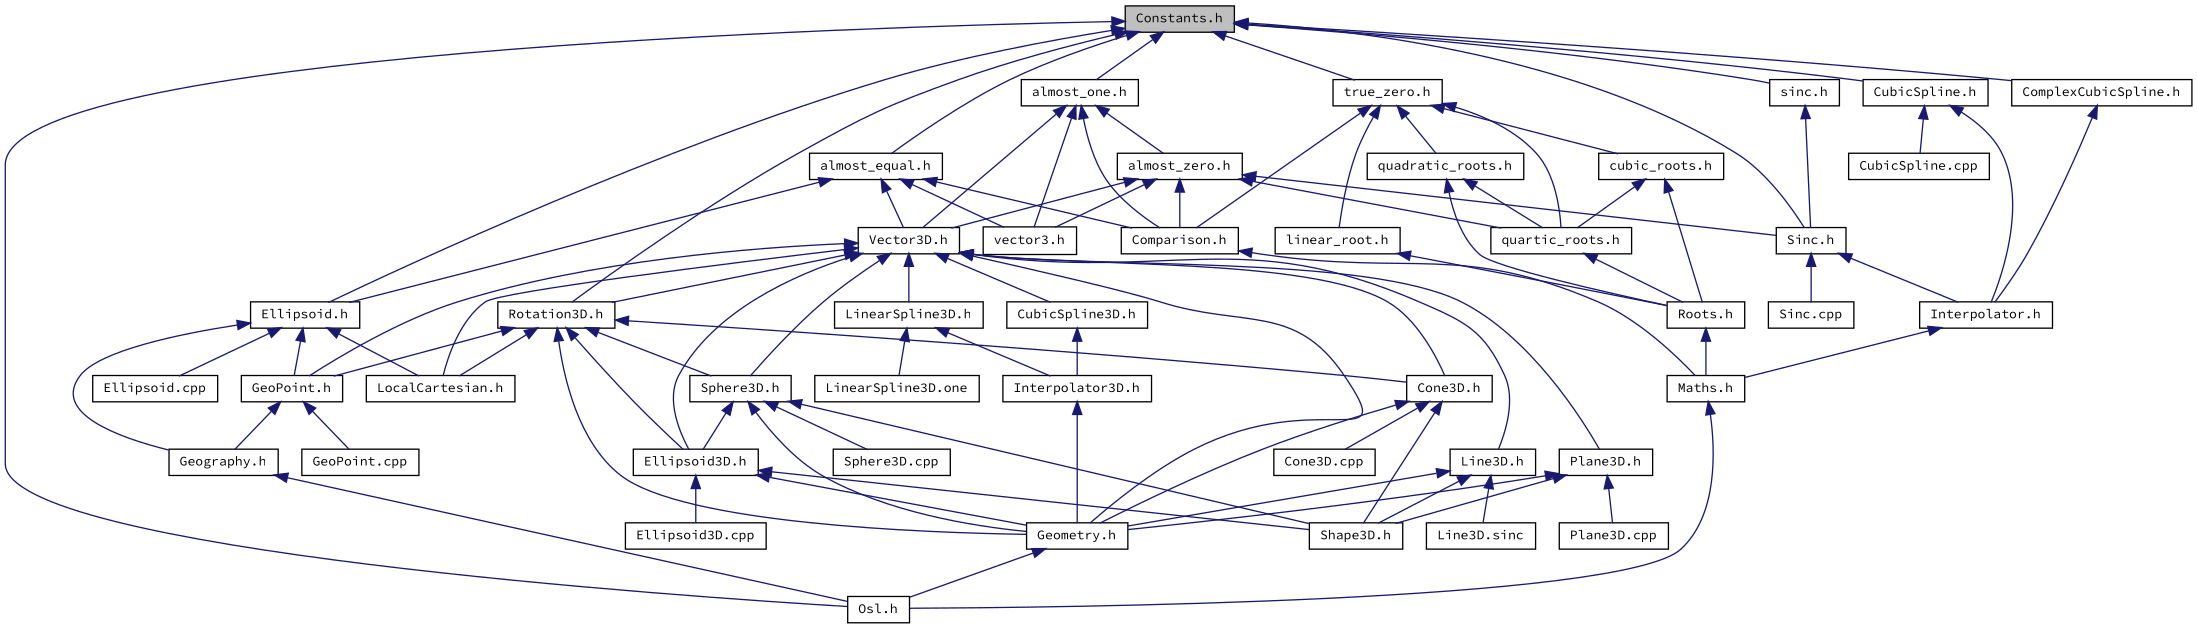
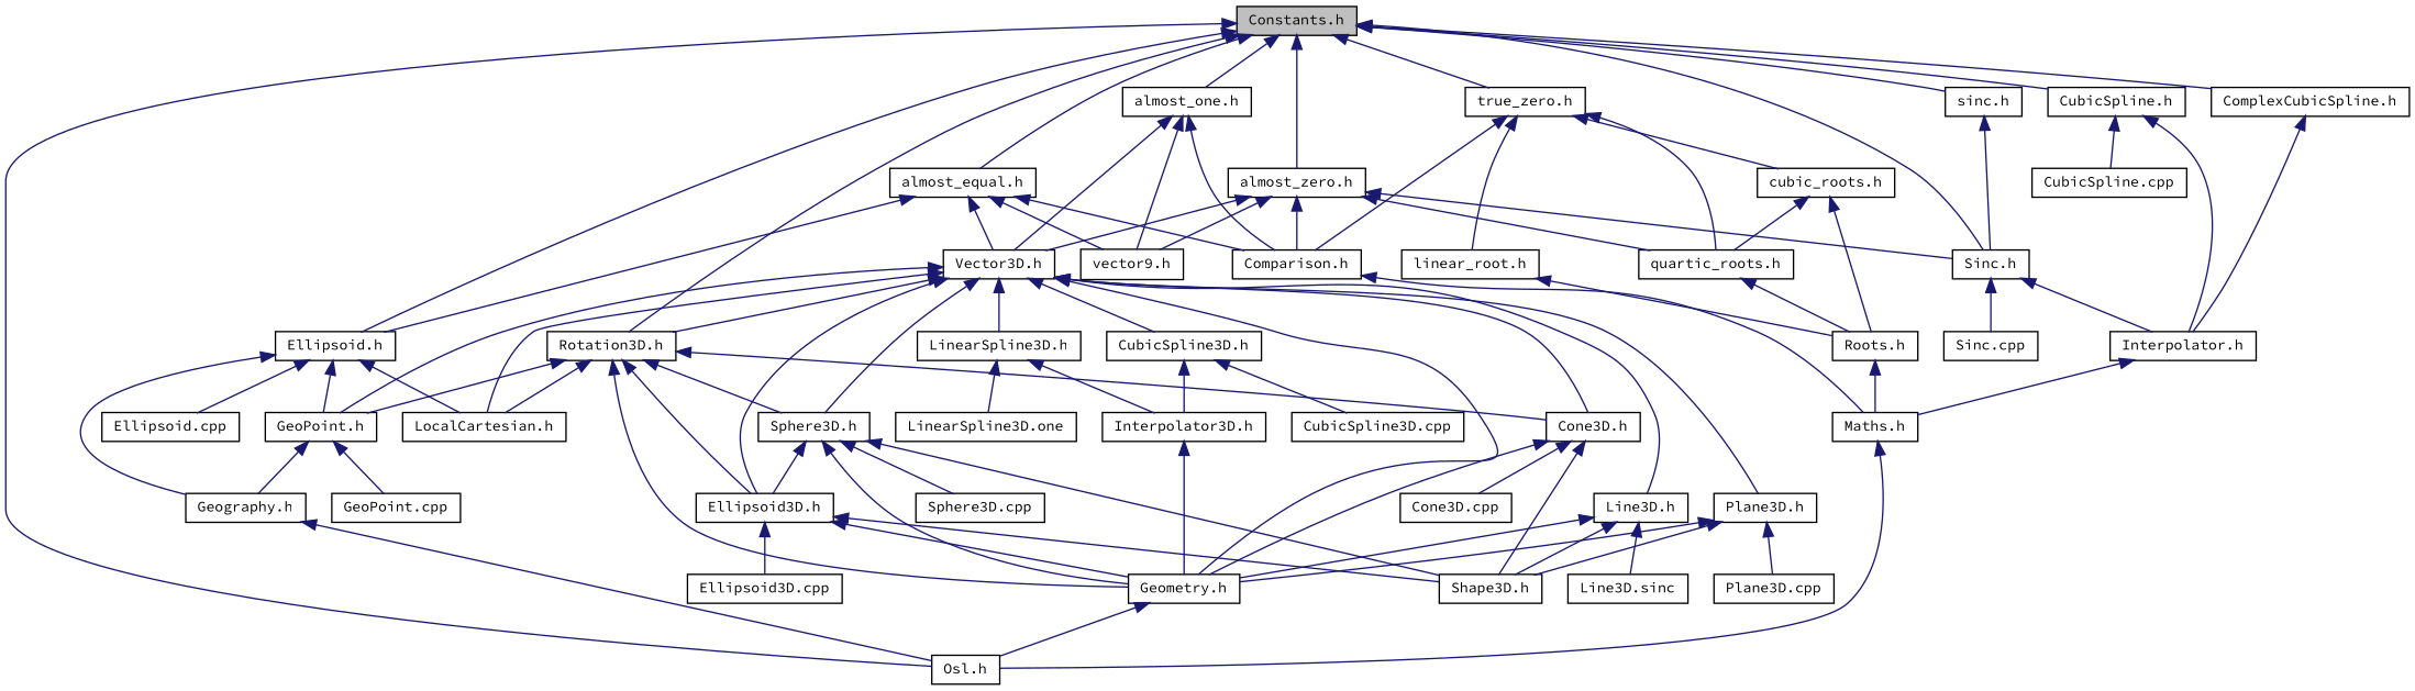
  digraph {
    fontname="Source Code Pro"
    node [color=black fillcolor=white fontname="Source Code Pro" fontsize=10 shape=record style=filled]
    edge [color=midnightblue dir=back fontname="Source Code Pro" fontsize=10 labelfontname=Helvetica labelfontsize=10 style=solid]
    n1 [fillcolor=grey75 fontcolor=black height=0.2 label="Constants.h" width=0.4]
    n2 [height=0.2 label="Ellipsoid.h" width=0.4]
    n3 [height=0.2 label="Osl.h" width=0.4]
    n4 [height=0.2 label="Rotation3D.h" width=0.4]
    n5 [height=0.2 label="almost_equal.h" width=0.4]
    n6 [height=0.2 label="almost_one.h" width=0.4]
    n7 [height=0.2 label="almost_zero.h" width=0.4]
    n8 [height=0.2 label="Sinc.h" width=0.4]
    n9 [height=0.2 label="true_zero.h" width=0.4]
    n10 [height=0.2 label="sinc.h" width=0.4]
    n11 [height=0.2 label="ComplexCubicSpline.h" width=0.4]
    n12 [height=0.2 label="CubicSpline.h" width=0.4]
    n13 [height=0.2 label="Ellipsoid.cpp" width=0.4]
    n14 [height=0.2 label="Geography.h" width=0.4]
    n15 [height=0.2 label="GeoPoint.h" width=0.4]
    n16 [height=0.2 label="LocalCartesian.h" width=0.4]
    n17 [height=0.2 label="Geometry.h" width=0.4]
    n18 [height=0.2 label="Cone3D.h" width=0.4]
    n19 [height=0.2 label="Sphere3D.h" width=0.4]
    n20 [height=0.2 label="Ellipsoid3D.h" width=0.4]
    n21 [height=0.2 label="Vector3D.h" width=0.4]
-   n22 [height=0.2 label="vector3.h" width=0.4]
+   n22 [height=0.2 label="vector9.h" width=0.4]
    n23 [height=0.2 label="Comparison.h" width=0.4]
    n24 [height=0.2 label="quartic_roots.h" width=0.4]
    n25 [height=0.2 label="Interpolator.h" width=0.4]
    n26 [height=0.2 label="Sinc.cpp" width=0.4]
    n27 [height=0.2 label="linear_root.h" width=0.4]
-   n28 [height=0.2 label="quadratic_roots.h" width=0.4]
    n29 [height=0.2 label="cubic_roots.h" width=0.4]
    n30 [height=0.2 label="CubicSpline.cpp" width=0.4]
    n31 [height=0.2 label="GeoPoint.cpp" width=0.4]
    n32 [height=0.2 label="Cone3D.cpp" width=0.4]
    n33 [height=0.2 label="Shape3D.h" width=0.4]
    n34 [height=0.2 label="Sphere3D.cpp" width=0.4]
    n35 [height=0.2 label="Ellipsoid3D.cpp" width=0.4]
    n36 [height=0.2 label="LinearSpline3D.h" width=0.4]
    n37 [height=0.2 label="CubicSpline3D.h" width=0.4]
    n38 [height=0.2 label="Line3D.h" width=0.4]
    n39 [height=0.2 label="Plane3D.h" width=0.4]
    n40 [height=0.2 label="Maths.h" width=0.4]
    n41 [height=0.2 label="Interpolator3D.h" width=0.4]
    n42 [height=0.2 label="LinearSpline3D.one" width=0.4]
+   n43 [height=0.2 label="CubicSpline3D.cpp" width=0.4]
    n44 [height=0.2 label="Line3D.sinc" width=0.4]
    n45 [height=0.2 label="Plane3D.cpp" width=0.4]
    n46 [height=0.2 label="Roots.h" width=0.4]
    n1 -> n2
    n1 -> n3
    n1 -> n4
    n1 -> n5
    n1 -> n6
-   n6 -> n7
+   n1 -> n7
    n1 -> n8
    n1 -> n9
    n1 -> n10
    n1 -> n11
    n1 -> n12
    n2 -> n13
    n2 -> n14
    n2 -> n15
    n2 -> n16
    n4 -> n15
    n4 -> n16
    n4 -> n17
    n4 -> n18
    n4 -> n19
    n4 -> n20
    n5 -> n2
    n5 -> n21
    n5 -> n22
    n5 -> n23
    n6 -> n21
    n6 -> n22
    n6 -> n23
    n7 -> n8
    n7 -> n21
    n7 -> n22
    n7 -> n23
    n7 -> n24
    n8 -> n25
    n8 -> n26
    n9 -> n23
    n9 -> n24
    n9 -> n27
-   n9 -> n28
    n9 -> n29
    n10 -> n8
    n11 -> n25
    n12 -> n25
    n12 -> n30
    n14 -> n3
    n15 -> n14
    n15 -> n31
    n17 -> n3
    n18 -> n17
    n18 -> n32
    n18 -> n33
    n19 -> n17
    n19 -> n20
    n19 -> n33
    n19 -> n34
    n20 -> n17
    n20 -> n33
    n20 -> n35
    n21 -> n4
    n21 -> n15
    n21 -> n16
    n21 -> n17
    n21 -> n18
    n21 -> n19
    n21 -> n20
    n21 -> n36
    n21 -> n37
    n21 -> n38
    n21 -> n39
    n23 -> n40
    n24 -> n46
    n25 -> n40
    n27 -> n46
-   n28 -> n24
-   n28 -> n46
    n29 -> n24
    n29 -> n46
    n36 -> n41
    n36 -> n42
    n37 -> n41
+   n37 -> n43
    n38 -> n17
    n38 -> n33
    n38 -> n44
    n39 -> n17
    n39 -> n33
    n39 -> n45
    n40 -> n3
    n41 -> n17
    n46 -> n40
  }
